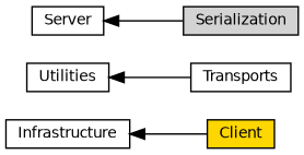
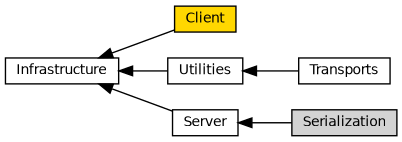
  digraph {
    rankdir=LR
    node [color=black fillcolor=white fontname=Helvetica fontsize=10 shape=record style=filled]
    edge [dir=back fontname=Helvetica fontsize=10 labelfontname=Helvetica labelfontsize=10 shape=plaintext style=solid]
    n1 [fontcolor=black height=0.2 label=Infrastructure width=0.4]
    n2 [fillcolor=gold height=0.2 label=Client width=0.4]
    n3 [height=0.2 label=Utilities width=0.4]
    n4 [height=0.2 label=Server width=0.4]
    n5 [height=0.2 label=Transports width=0.4]
    n6 [fillcolor=lightgrey height=0.2 label=Serialization width=0.4]
    n1 -> n2
+   n1 -> n3
+   n1 -> n4
    n3 -> n5
    n4 -> n6
  }
